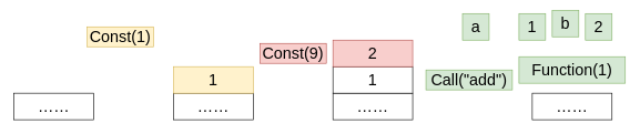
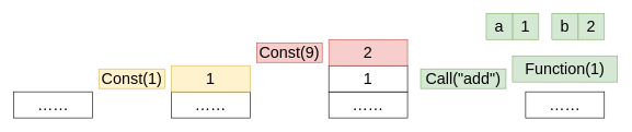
  <mxCell id="0" />
  <mxCell id="1" parent="0" />
  <mxCell id="2" value="……" style="rounded=0;whiteSpace=wrap;html=1;fontSize=24;" parent="1" vertex="1"><mxGeometry x="260" y="140" width="120" height="40" as="geometry" /></mxCell>
- <mxCell id="3" value="Const(1)" style="text;html=1;align=center;verticalAlign=middle;whiteSpace=wrap;rounded=0;fontSize=24;fillColor=#fff2cc;strokeColor=#d6b656;" parent="1" vertex="1"><mxGeometry x="130" y="40" width="100" height="30" as="geometry" /></mxCell>
+ <mxCell id="3" value="Const(1)" style="text;html=1;align=center;verticalAlign=middle;whiteSpace=wrap;rounded=0;fontSize=24;fillColor=#fff2cc;strokeColor=#d6b656;" parent="1" vertex="1"><mxGeometry x="150" y="105" width="100" height="30" as="geometry" /></mxCell>
  <mxCell id="4" value="1" style="rounded=0;whiteSpace=wrap;html=1;fontSize=24;fillColor=#fff2cc;strokeColor=#d6b656;" parent="1" vertex="1"><mxGeometry x="260" y="100" width="120" height="40" as="geometry" /></mxCell>
  <mxCell id="5" value="……" style="rounded=0;whiteSpace=wrap;html=1;fontSize=24;" parent="1" vertex="1"><mxGeometry x="500" y="140" width="120" height="40" as="geometry" /></mxCell>
  <mxCell id="6" value="Const(9)" style="text;html=1;align=center;verticalAlign=middle;whiteSpace=wrap;rounded=0;fontSize=24;fillColor=#f8cecc;strokeColor=#b85450;" parent="1" vertex="1"><mxGeometry x="390" y="65" width="100" height="30" as="geometry" /></mxCell>
  <mxCell id="7" value="1" style="rounded=0;whiteSpace=wrap;html=1;fontSize=24;" parent="1" vertex="1"><mxGeometry x="500" y="100" width="120" height="40" as="geometry" /></mxCell>
  <mxCell id="8" value="2" style="rounded=0;whiteSpace=wrap;html=1;fontSize=24;fillColor=#f8cecc;strokeColor=#b85450;" parent="1" vertex="1"><mxGeometry x="500" y="60" width="120" height="40" as="geometry" /></mxCell>
  <mxCell id="9" value="……" style="rounded=0;whiteSpace=wrap;html=1;fontSize=24;" parent="1" vertex="1"><mxGeometry x="800" y="140" width="120" height="40" as="geometry" /></mxCell>
  <mxCell id="10" value="Call(&quot;add&quot;)" style="text;html=1;align=center;verticalAlign=middle;whiteSpace=wrap;rounded=0;fontSize=24;fillColor=#d5e8d4;strokeColor=#82b366;" parent="1" vertex="1"><mxGeometry x="640" y="105" width="130" height="30" as="geometry" /></mxCell>
  <mxCell id="11" value="1" style="rounded=0;whiteSpace=wrap;html=1;fontSize=24;fillColor=#d5e8d4;strokeColor=#82b366;" parent="1" vertex="1"><mxGeometry x="780" y="20" width="40" height="40" as="geometry" /></mxCell>
  <mxCell id="12" value="……" style="rounded=0;whiteSpace=wrap;html=1;fontSize=24;" parent="1" vertex="1"><mxGeometry x="20" y="140" width="120" height="40" as="geometry" /></mxCell>
  <mxCell id="13" value="2" style="rounded=0;whiteSpace=wrap;html=1;fontSize=24;fillColor=#d5e8d4;strokeColor=#82b366;" parent="1" vertex="1"><mxGeometry x="880" y="20" width="40" height="40" as="geometry" /></mxCell>
  <mxCell id="14" value="Function(1)" style="rounded=0;whiteSpace=wrap;html=1;fontSize=24;fillColor=#d5e8d4;strokeColor=#82b366;" parent="1" vertex="1"><mxGeometry x="780" y="85" width="160" height="40" as="geometry" /></mxCell>
- <mxCell id="15" value="a" style="rounded=0;whiteSpace=wrap;html=1;fontSize=24;fillColor=#d5e8d4;strokeColor=#82b366;" vertex="1" parent="1"><mxGeometry x="695" y="20" width="40" height="40" as="geometry" /></mxCell>
- <mxCell id="16" value="b" style="rounded=0;whiteSpace=wrap;html=1;fontSize=24;fillColor=#d5e8d4;strokeColor=#82b366;" vertex="1" parent="1"><mxGeometry x="830" y="15" width="40" height="40" as="geometry" /></mxCell>
+ <mxCell id="15" value="a" style="rounded=0;whiteSpace=wrap;html=1;fontSize=24;fillColor=#d5e8d4;strokeColor=#82b366;" vertex="1" parent="1"><mxGeometry x="740" y="20" width="40" height="40" as="geometry" /></mxCell>
+ <mxCell id="16" value="b" style="rounded=0;whiteSpace=wrap;html=1;fontSize=24;fillColor=#d5e8d4;strokeColor=#82b366;" vertex="1" parent="1"><mxGeometry x="840" y="20" width="40" height="40" as="geometry" /></mxCell>
